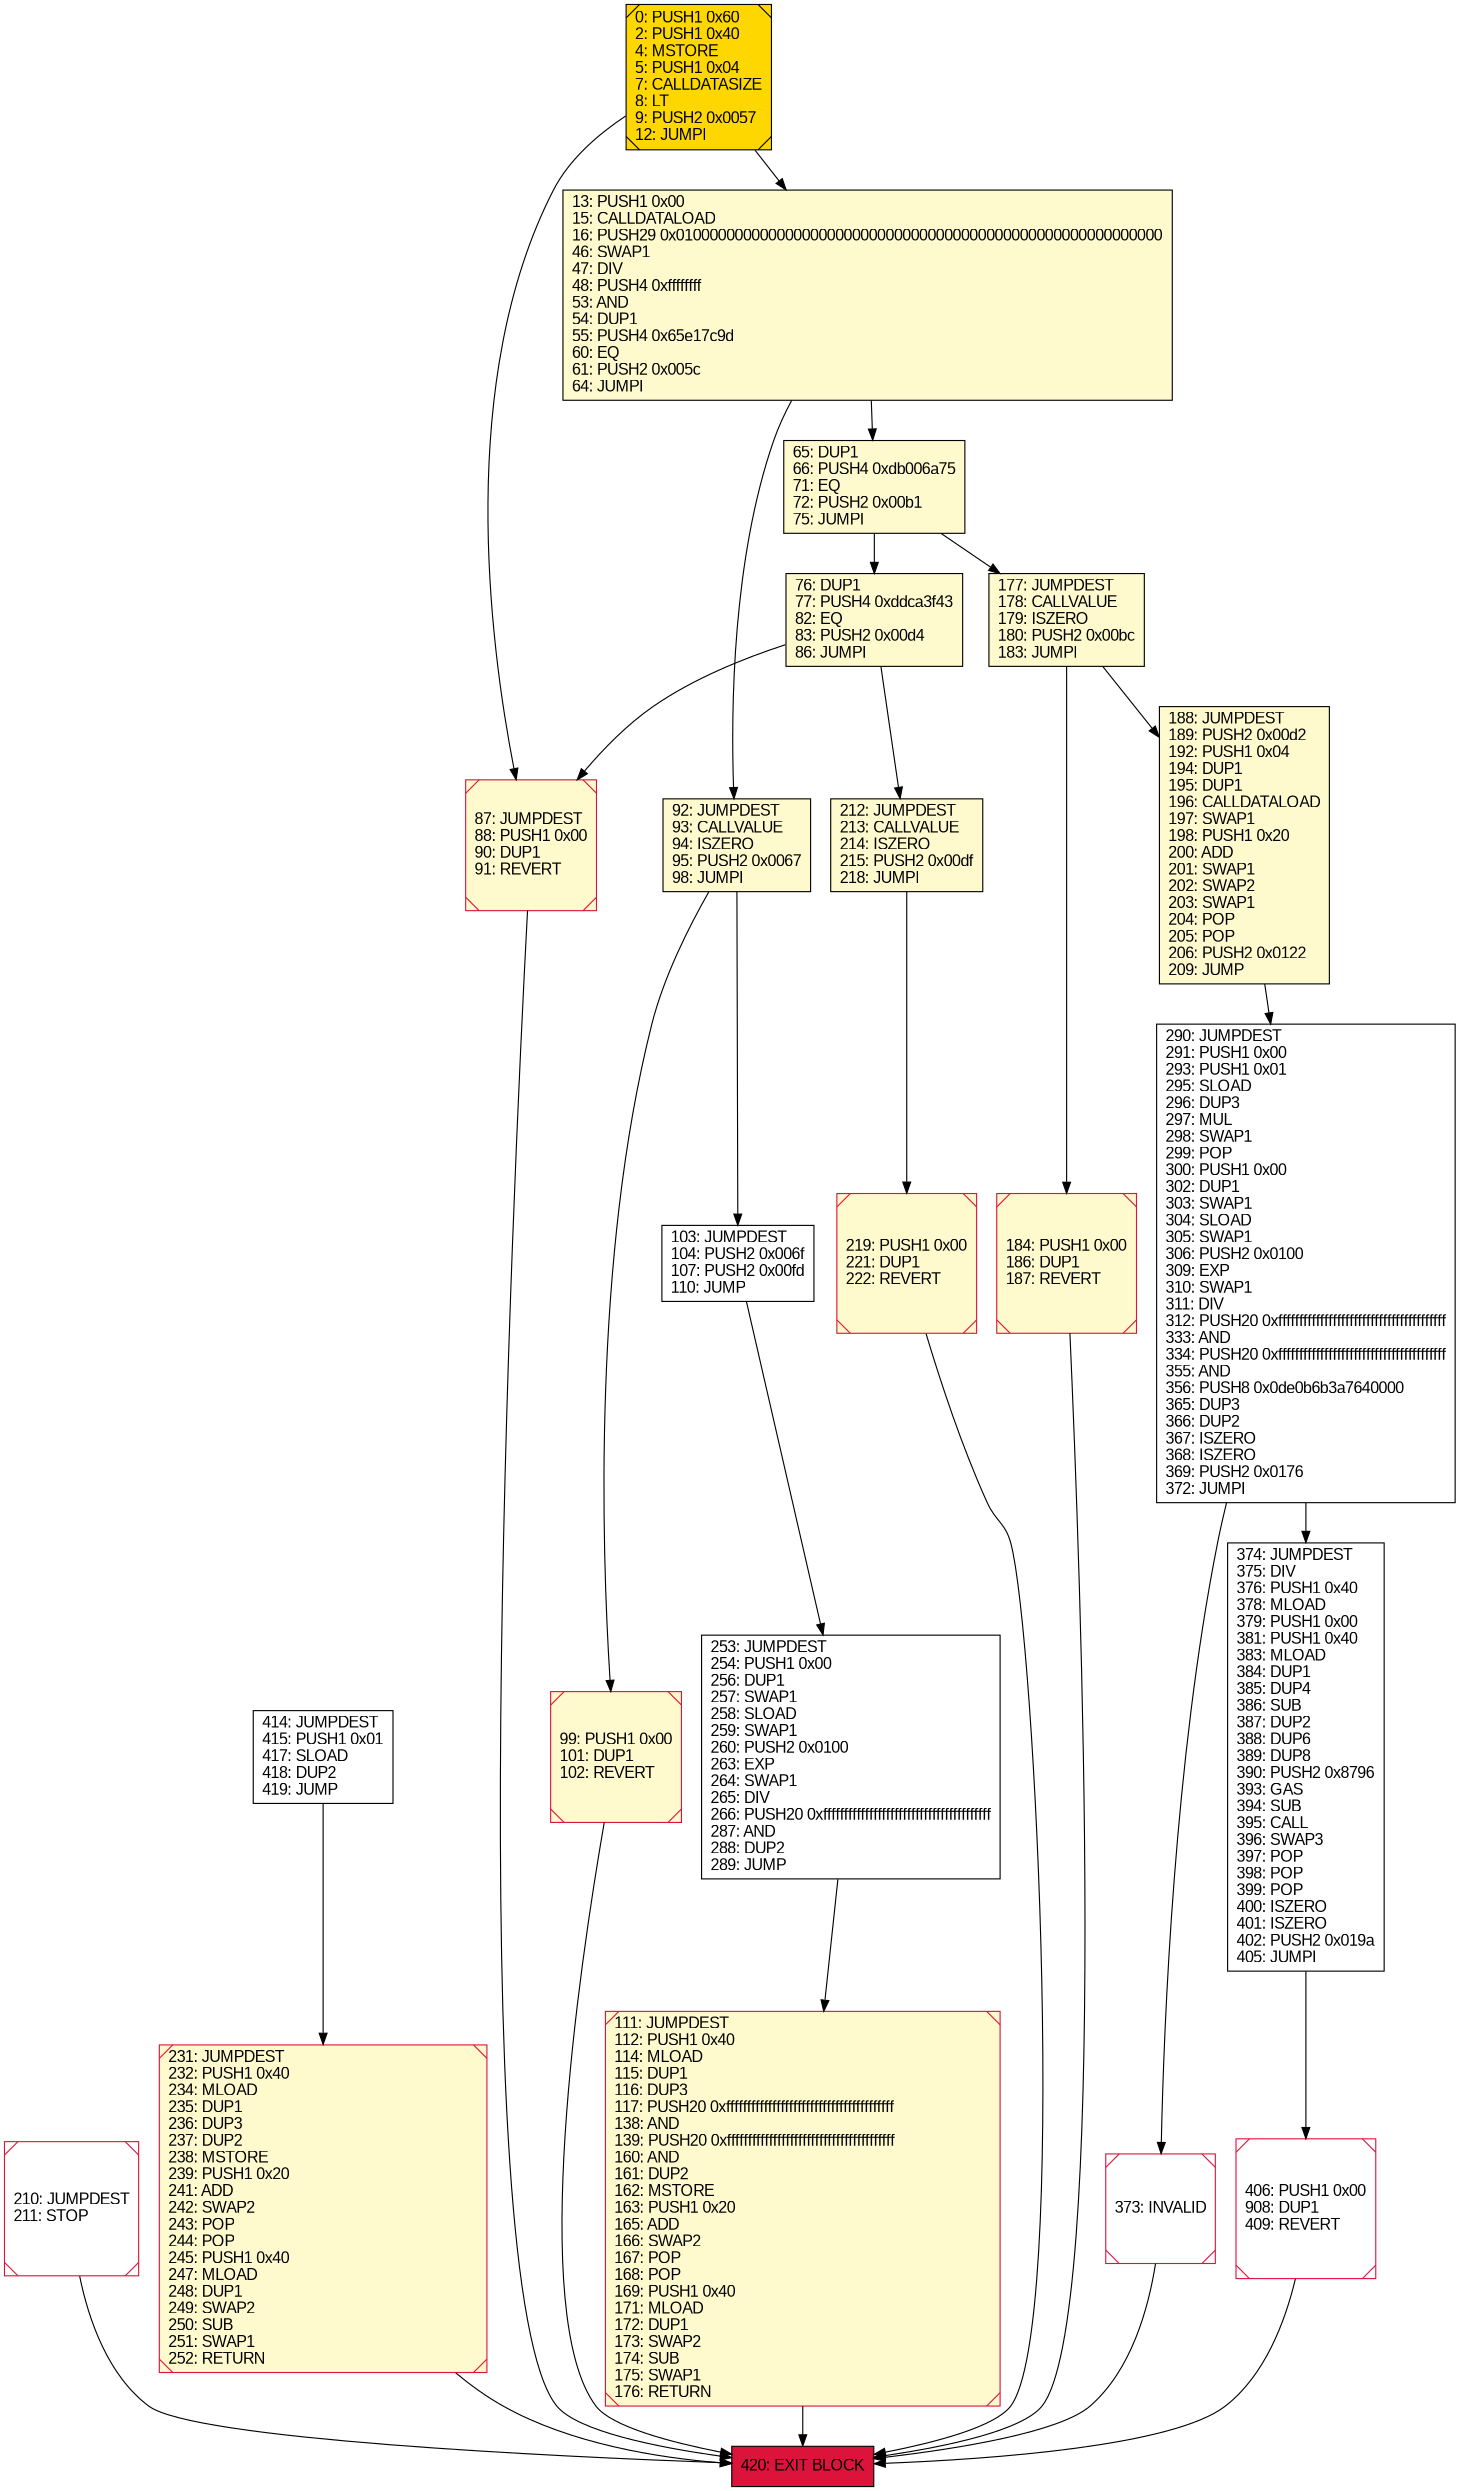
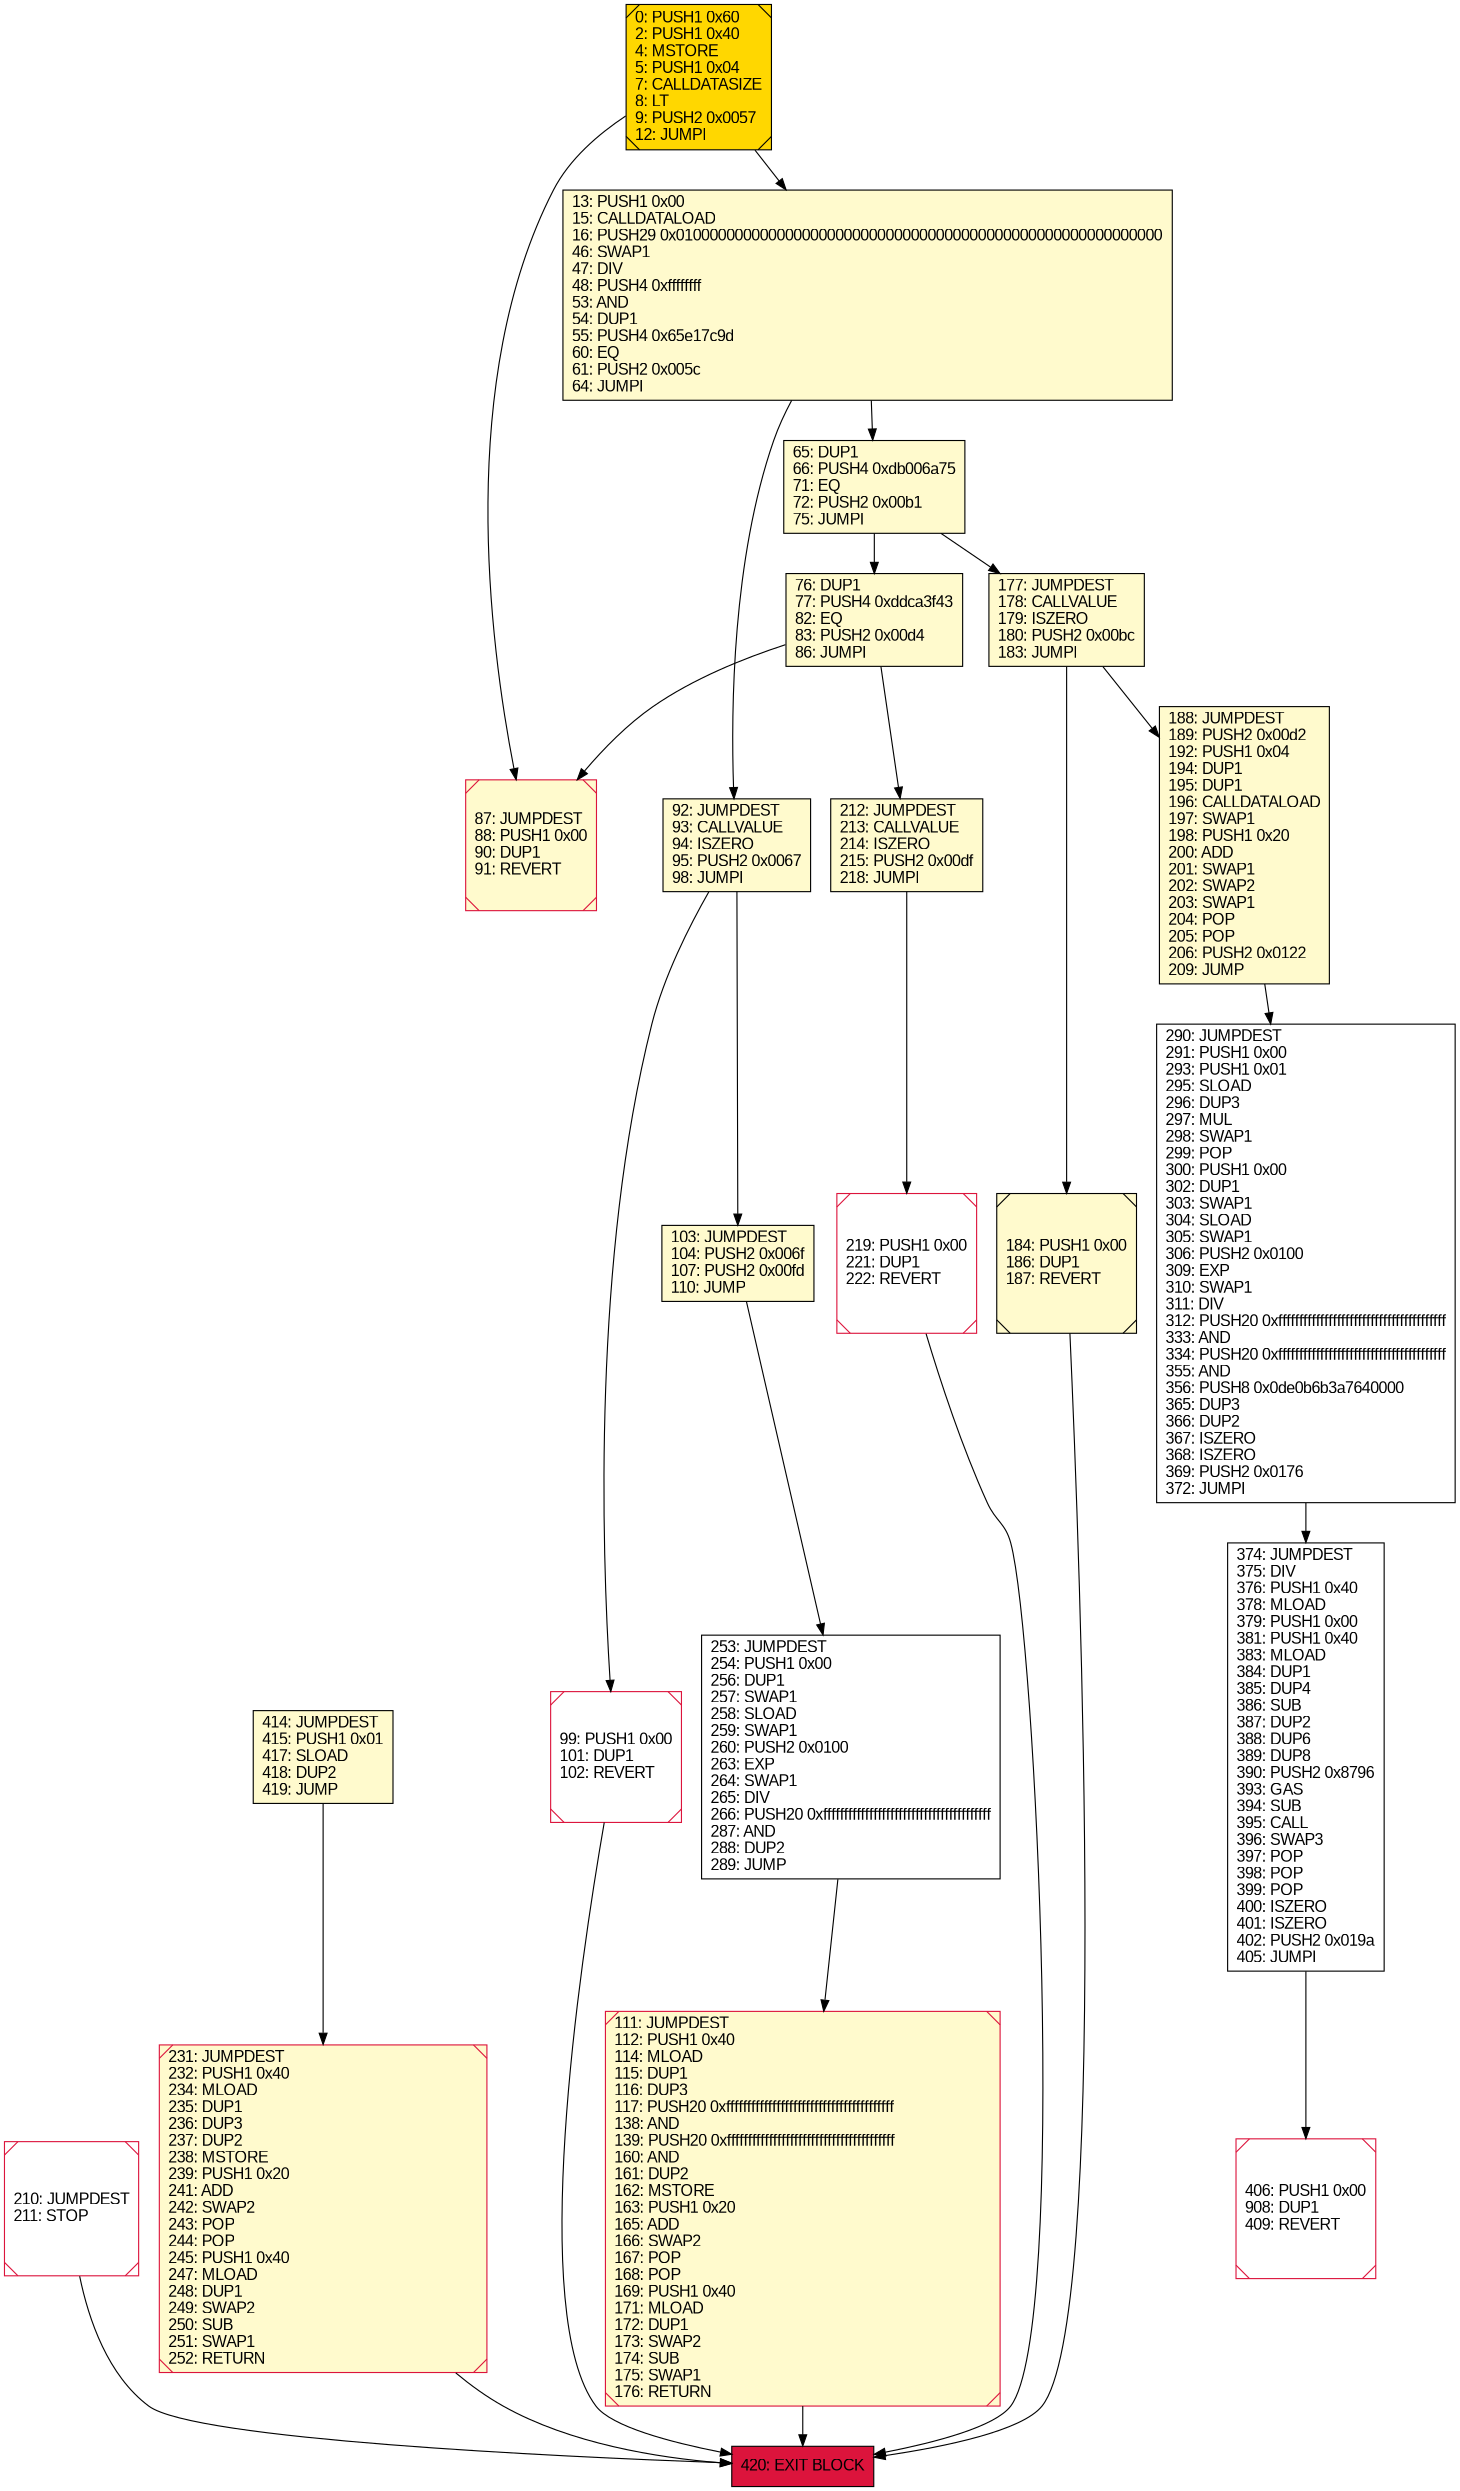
  digraph {
    rankdir=UD
    node [color=black fillcolor=lemonchiffon fontcolor=black fontname=arial shape=box style=filled]
-   n1 [color=crimson label="99: PUSH1 0x00\l101: DUP1\l102: REVERT\l" shape=Msquare]
+   n1 [color=crimson fillcolor=white label="99: PUSH1 0x00\l101: DUP1\l102: REVERT\l" shape=Msquare]
    n2 [fillcolor=crimson label="420: EXIT BLOCK\l"]
    n3 [color=crimson fillcolor=white label="210: JUMPDEST\l211: STOP\l" shape=Msquare]
-   n4 [fillcolor=white label="414: JUMPDEST\l415: PUSH1 0x01\l417: SLOAD\l418: DUP2\l419: JUMP\l"]
+   n4 [label="414: JUMPDEST\l415: PUSH1 0x01\l417: SLOAD\l418: DUP2\l419: JUMP\l"]
    n5 [color=crimson label="231: JUMPDEST\l232: PUSH1 0x40\l234: MLOAD\l235: DUP1\l236: DUP3\l237: DUP2\l238: MSTORE\l239: PUSH1 0x20\l241: ADD\l242: SWAP2\l243: POP\l244: POP\l245: PUSH1 0x40\l247: MLOAD\l248: DUP1\l249: SWAP2\l250: SUB\l251: SWAP1\l252: RETURN\l" shape=Msquare]
    n6 [label="76: DUP1\l77: PUSH4 0xddca3f43\l82: EQ\l83: PUSH2 0x00d4\l86: JUMPI\l"]
    n7 [color=crimson label="87: JUMPDEST\l88: PUSH1 0x00\l90: DUP1\l91: REVERT\l" shape=Msquare]
    n8 [label="212: JUMPDEST\l213: CALLVALUE\l214: ISZERO\l215: PUSH2 0x00df\l218: JUMPI\l"]
-   n9 [color=crimson label="219: PUSH1 0x00\l221: DUP1\l222: REVERT\l" shape=Msquare]
-   n10 [color=crimson fillcolor=white label="373: INVALID\l" shape=Msquare]
+   n9 [color=crimson fillcolor=white label="219: PUSH1 0x00\l221: DUP1\l222: REVERT\l" shape=Msquare]
    n11 [fillcolor=white label="253: JUMPDEST\l254: PUSH1 0x00\l256: DUP1\l257: SWAP1\l258: SLOAD\l259: SWAP1\l260: PUSH2 0x0100\l263: EXP\l264: SWAP1\l265: DIV\l266: PUSH20 0xffffffffffffffffffffffffffffffffffffffff\l287: AND\l288: DUP2\l289: JUMP\l"]
    n12 [color=crimson label="111: JUMPDEST\l112: PUSH1 0x40\l114: MLOAD\l115: DUP1\l116: DUP3\l117: PUSH20 0xffffffffffffffffffffffffffffffffffffffff\l138: AND\l139: PUSH20 0xffffffffffffffffffffffffffffffffffffffff\l160: AND\l161: DUP2\l162: MSTORE\l163: PUSH1 0x20\l165: ADD\l166: SWAP2\l167: POP\l168: POP\l169: PUSH1 0x40\l171: MLOAD\l172: DUP1\l173: SWAP2\l174: SUB\l175: SWAP1\l176: RETURN\l" shape=Msquare]
    n13 [fillcolor=white label="290: JUMPDEST\l291: PUSH1 0x00\l293: PUSH1 0x01\l295: SLOAD\l296: DUP3\l297: MUL\l298: SWAP1\l299: POP\l300: PUSH1 0x00\l302: DUP1\l303: SWAP1\l304: SLOAD\l305: SWAP1\l306: PUSH2 0x0100\l309: EXP\l310: SWAP1\l311: DIV\l312: PUSH20 0xffffffffffffffffffffffffffffffffffffffff\l333: AND\l334: PUSH20 0xffffffffffffffffffffffffffffffffffffffff\l355: AND\l356: PUSH8 0x0de0b6b3a7640000\l365: DUP3\l366: DUP2\l367: ISZERO\l368: ISZERO\l369: PUSH2 0x0176\l372: JUMPI\l"]
    n14 [fillcolor=white label="374: JUMPDEST\l375: DIV\l376: PUSH1 0x40\l378: MLOAD\l379: PUSH1 0x00\l381: PUSH1 0x40\l383: MLOAD\l384: DUP1\l385: DUP4\l386: SUB\l387: DUP2\l388: DUP6\l389: DUP8\l390: PUSH2 0x8796\l393: GAS\l394: SUB\l395: CALL\l396: SWAP3\l397: POP\l398: POP\l399: POP\l400: ISZERO\l401: ISZERO\l402: PUSH2 0x019a\l405: JUMPI\l"]
    n15 [color=crimson fillcolor=white label="406: PUSH1 0x00\l908: DUP1\l409: REVERT\l" shape=Msquare]
-   n16 [color=crimson label="184: PUSH1 0x00\l186: DUP1\l187: REVERT\l" shape=Msquare]
+   n16 [label="184: PUSH1 0x00\l186: DUP1\l187: REVERT\l" shape=Msquare]
    n17 [label="13: PUSH1 0x00\l15: CALLDATALOAD\l16: PUSH29 0x0100000000000000000000000000000000000000000000000000000000\l46: SWAP1\l47: DIV\l48: PUSH4 0xffffffff\l53: AND\l54: DUP1\l55: PUSH4 0x65e17c9d\l60: EQ\l61: PUSH2 0x005c\l64: JUMPI\l"]
    n18 [label="92: JUMPDEST\l93: CALLVALUE\l94: ISZERO\l95: PUSH2 0x0067\l98: JUMPI\l"]
    n19 [label="65: DUP1\l66: PUSH4 0xdb006a75\l71: EQ\l72: PUSH2 0x00b1\l75: JUMPI\l"]
-   n20 [fillcolor=white label="103: JUMPDEST\l104: PUSH2 0x006f\l107: PUSH2 0x00fd\l110: JUMP\l"]
+   n20 [label="103: JUMPDEST\l104: PUSH2 0x006f\l107: PUSH2 0x00fd\l110: JUMP\l"]
    n21 [label="177: JUMPDEST\l178: CALLVALUE\l179: ISZERO\l180: PUSH2 0x00bc\l183: JUMPI\l"]
    n22 [label="188: JUMPDEST\l189: PUSH2 0x00d2\l192: PUSH1 0x04\l194: DUP1\l195: DUP1\l196: CALLDATALOAD\l197: SWAP1\l198: PUSH1 0x20\l200: ADD\l201: SWAP1\l202: SWAP2\l203: SWAP1\l204: POP\l205: POP\l206: PUSH2 0x0122\l209: JUMP\l"]
    n23 [fillcolor=gold label="0: PUSH1 0x60\l2: PUSH1 0x40\l4: MSTORE\l5: PUSH1 0x04\l7: CALLDATASIZE\l8: LT\l9: PUSH2 0x0057\l12: JUMPI\l" shape=Msquare]
    n1 -> n2
    n3 -> n2
    n4 -> n5
    n5 -> n2
    n6 -> n7
    n6 -> n8
-   n7 -> n2
    n8 -> n9
    n9 -> n2
-   n10 -> n2
    n11 -> n12
    n12 -> n2
-   n13 -> n10
    n13 -> n14
    n14 -> n15
-   n15 -> n2
    n16 -> n2
    n17 -> n18
    n17 -> n19
    n18 -> n1
    n18 -> n20
    n19 -> n6
    n19 -> n21
    n20 -> n11
    n21 -> n16
    n21 -> n22
    n22 -> n13
    n23 -> n7
    n23 -> n17
  }
